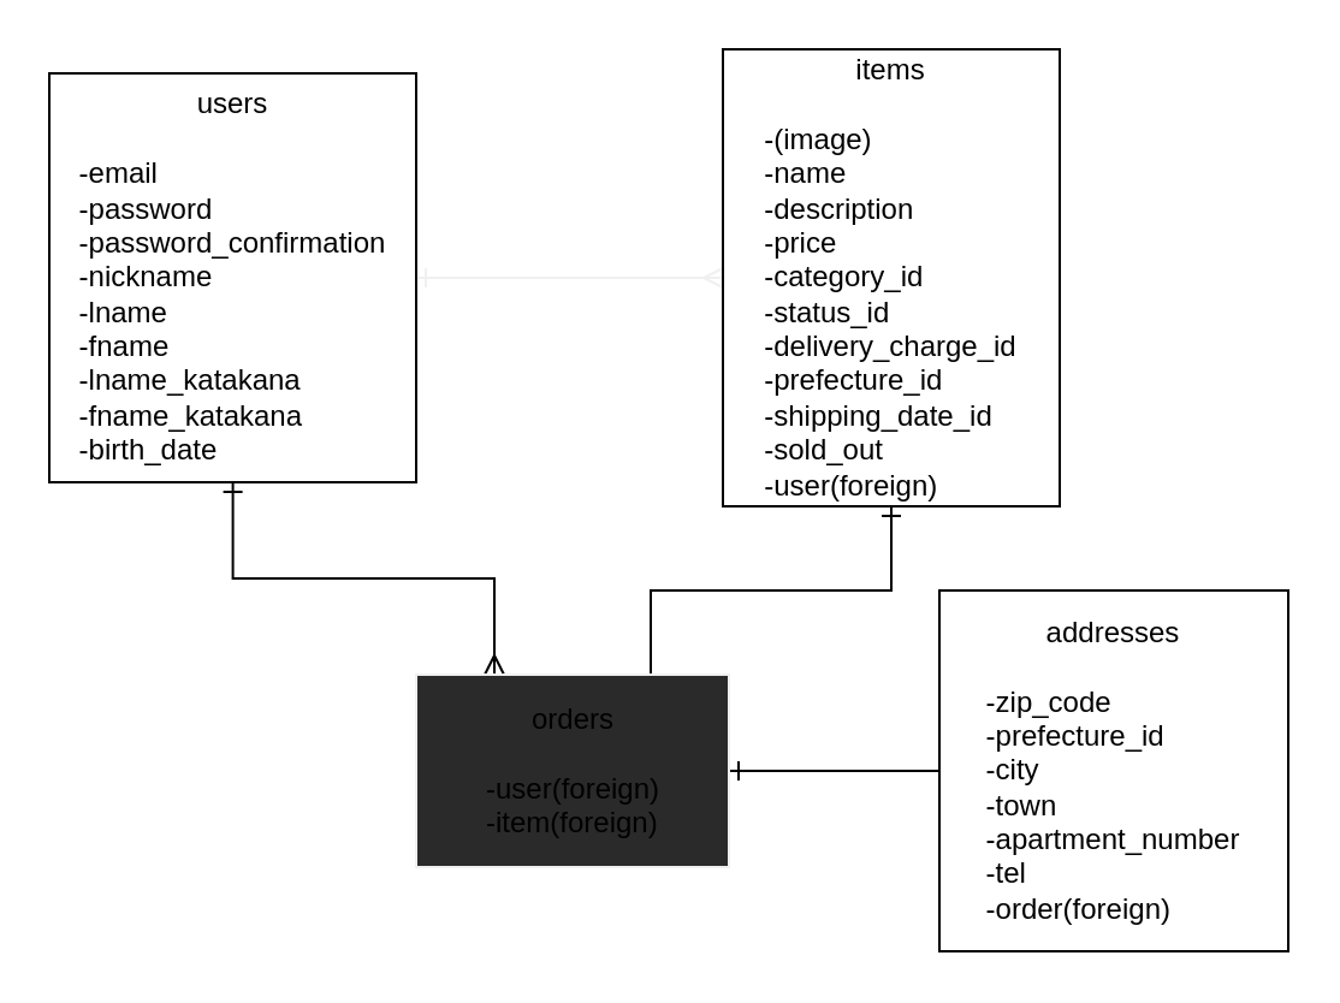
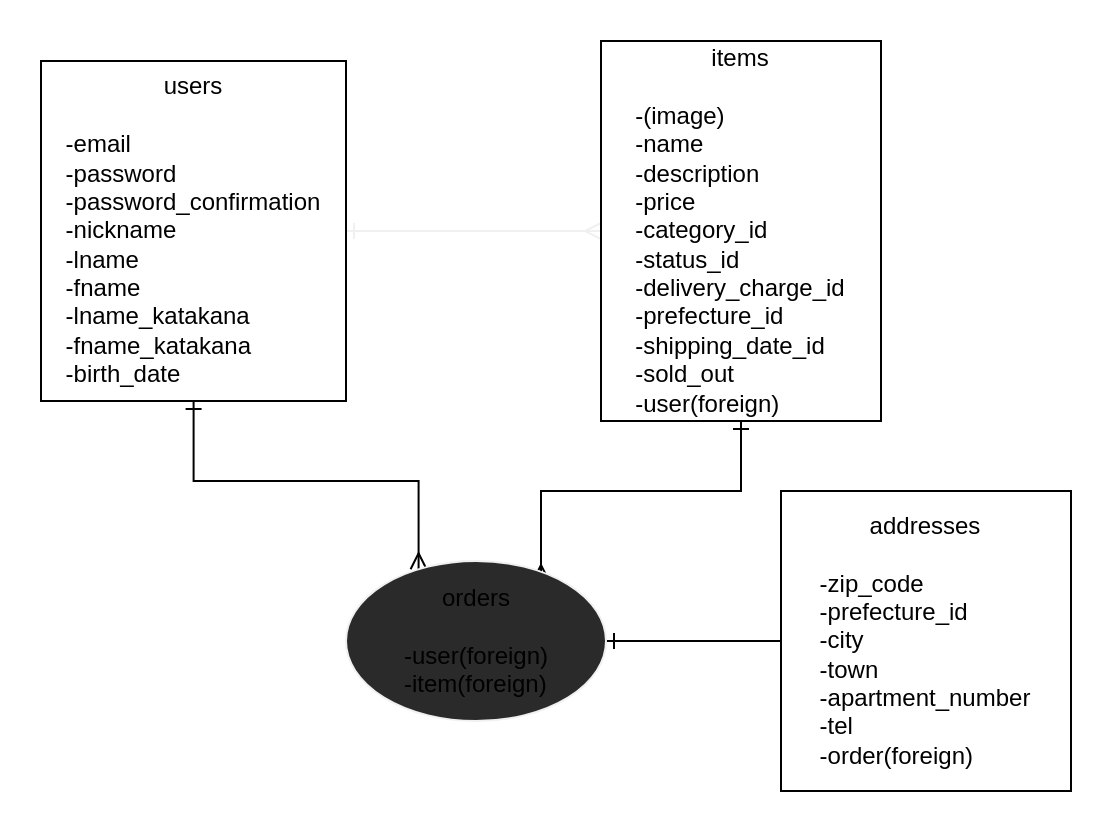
  <mxCell id="0" />
  <mxCell id="1" parent="0" />
  <mxCell id="2" style="edgeStyle=none;rounded=1;sketch=0;orthogonalLoop=1;jettySize=auto;html=1;startArrow=ERone;startFill=0;endArrow=ERmany;endFill=0;strokeColor=#f0f0f0;" parent="1" source="4" target="7" edge="1"><mxGeometry relative="1" as="geometry" /></mxCell>
  <mxCell id="3" style="edgeStyle=orthogonalEdgeStyle;rounded=0;orthogonalLoop=1;jettySize=auto;html=1;startArrow=ERone;startFill=0;endArrow=ERmany;endFill=0;entryX=0.25;entryY=0;entryDx=0;entryDy=0;" edge="1" parent="1" source="4" target="9"><mxGeometry relative="1" as="geometry" /></mxCell>
  <mxCell id="4" value="users&lt;br&gt;&lt;br&gt;&lt;div style=&quot;text-align: left&quot;&gt;&lt;span&gt;-email&lt;/span&gt;&lt;/div&gt;&lt;div style=&quot;text-align: left&quot;&gt;&lt;span&gt;-password&lt;/span&gt;&lt;/div&gt;&lt;div style=&quot;text-align: left&quot;&gt;&lt;span&gt;-password_confirmation&lt;/span&gt;&lt;/div&gt;&lt;div style=&quot;text-align: left&quot;&gt;&lt;span&gt;-nickname&lt;/span&gt;&lt;/div&gt;&lt;div style=&quot;text-align: left&quot;&gt;&lt;span&gt;-lname&lt;/span&gt;&lt;/div&gt;&lt;div style=&quot;text-align: left&quot;&gt;&lt;span&gt;-fname&lt;/span&gt;&lt;/div&gt;&lt;div style=&quot;text-align: left&quot;&gt;&lt;span&gt;-lname_katakana&lt;/span&gt;&lt;/div&gt;&lt;div style=&quot;text-align: left&quot;&gt;&lt;span&gt;-fname_katakana&lt;/span&gt;&lt;/div&gt;&lt;div style=&quot;text-align: left&quot;&gt;&lt;span&gt;-birth_date&lt;/span&gt;&lt;/div&gt;" style="whiteSpace=wrap;html=1;rounded=0;sketch=0;" parent="1" vertex="1"><mxGeometry x="20" y="30" width="152.5" height="170" as="geometry" /></mxCell>
  <mxCell id="5" value="addresses&lt;br&gt;&lt;br&gt;&lt;div style=&quot;text-align: left&quot;&gt;&lt;span&gt;-zip_code&lt;/span&gt;&lt;/div&gt;&lt;div style=&quot;text-align: left&quot;&gt;&lt;span&gt;-prefecture_id&lt;/span&gt;&lt;/div&gt;&lt;div style=&quot;text-align: left&quot;&gt;&lt;span&gt;-city&lt;/span&gt;&lt;/div&gt;&lt;div style=&quot;text-align: left&quot;&gt;&lt;span&gt;-town&lt;/span&gt;&lt;/div&gt;&lt;div style=&quot;text-align: left&quot;&gt;&lt;span&gt;-apartment_number&lt;/span&gt;&lt;/div&gt;&lt;div style=&quot;text-align: left&quot;&gt;&lt;span&gt;-tel&lt;/span&gt;&lt;/div&gt;&lt;div style=&quot;text-align: left&quot;&gt;&lt;span&gt;-order(foreign)&lt;/span&gt;&lt;/div&gt;" style="whiteSpace=wrap;html=1;rounded=0;sketch=0;" parent="1" vertex="1"><mxGeometry x="390" y="245" width="145" height="150" as="geometry" /></mxCell>
  <mxCell id="6" style="edgeStyle=orthogonalEdgeStyle;rounded=0;orthogonalLoop=1;jettySize=auto;html=1;entryX=0.75;entryY=0.125;entryDx=0;entryDy=0;entryPerimeter=0;startArrow=ERone;startFill=0;endArrow=ERmany;endFill=0;" edge="1" parent="1" source="7" target="9"><mxGeometry relative="1" as="geometry" /></mxCell>
  <mxCell id="7" value="items&lt;br&gt;&lt;br&gt;&lt;div style=&quot;text-align: left&quot;&gt;&lt;div&gt;-(image)&lt;/div&gt;&lt;div&gt;-name&lt;/div&gt;&lt;div&gt;-description&lt;/div&gt;&lt;div&gt;-price&lt;/div&gt;&lt;/div&gt;&lt;div style=&quot;text-align: left&quot;&gt;&lt;span&gt;-category_id&lt;/span&gt;&lt;/div&gt;&lt;div style=&quot;text-align: left&quot;&gt;&lt;span&gt;-status_id&lt;/span&gt;&lt;/div&gt;&lt;div style=&quot;text-align: left&quot;&gt;&lt;span&gt;-delivery_charge_id&lt;/span&gt;&lt;/div&gt;&lt;div style=&quot;text-align: left&quot;&gt;&lt;span&gt;-prefecture_id&lt;/span&gt;&lt;/div&gt;&lt;div style=&quot;text-align: left&quot;&gt;&lt;span&gt;-shipping_date_id&lt;/span&gt;&lt;/div&gt;&lt;div style=&quot;text-align: left&quot;&gt;&lt;span&gt;-sold_out&lt;/span&gt;&lt;/div&gt;&lt;div style=&quot;text-align: left&quot;&gt;&lt;span&gt;-user(foreign)&lt;/span&gt;&lt;/div&gt;" style="whiteSpace=wrap;html=1;rounded=0;sketch=0;" parent="1" vertex="1"><mxGeometry x="300" y="20" width="140" height="190" as="geometry" /></mxCell>
  <mxCell id="8" style="edgeStyle=orthogonalEdgeStyle;rounded=0;orthogonalLoop=1;jettySize=auto;html=1;entryX=0;entryY=0.5;entryDx=0;entryDy=0;startArrow=ERone;startFill=0;endArrow=none;endFill=0;" edge="1" parent="1" source="9" target="5"><mxGeometry relative="1" as="geometry" /></mxCell>
- <mxCell id="9" value="orders&lt;br&gt;&lt;br&gt;-user(foreign)&lt;br&gt;&lt;div style=&quot;text-align: left&quot;&gt;&lt;span&gt;-item(foreign)&lt;/span&gt;&lt;/div&gt;" style="whiteSpace=wrap;html=1;rounded=0;sketch=0;strokeColor=#f0f0f0;fillColor=#2a2a2a;" parent="1" vertex="1"><mxGeometry x="172.5" y="280" width="130" height="80" as="geometry" /></mxCell>
+ <mxCell id="9" value="orders&lt;br&gt;&lt;br&gt;-user(foreign)&lt;br&gt;&lt;div style=&quot;text-align: left&quot;&gt;&lt;span&gt;-item(foreign)&lt;/span&gt;&lt;/div&gt;" style="ellipse;whiteSpace=wrap;html=1;sketch=0;strokeColor=#f0f0f0;fillColor=#2a2a2a;" parent="1" vertex="1"><mxGeometry x="172.5" y="280" width="130" height="80" as="geometry" /></mxCell>
